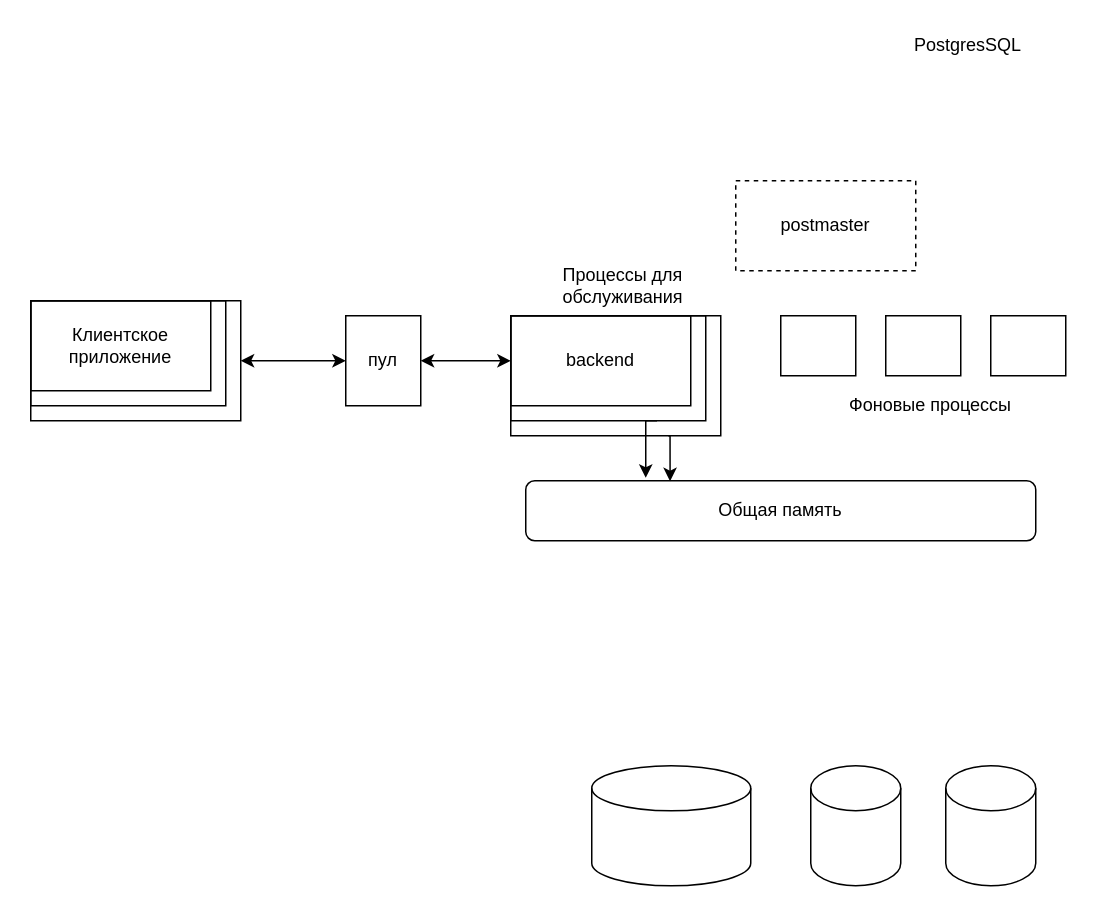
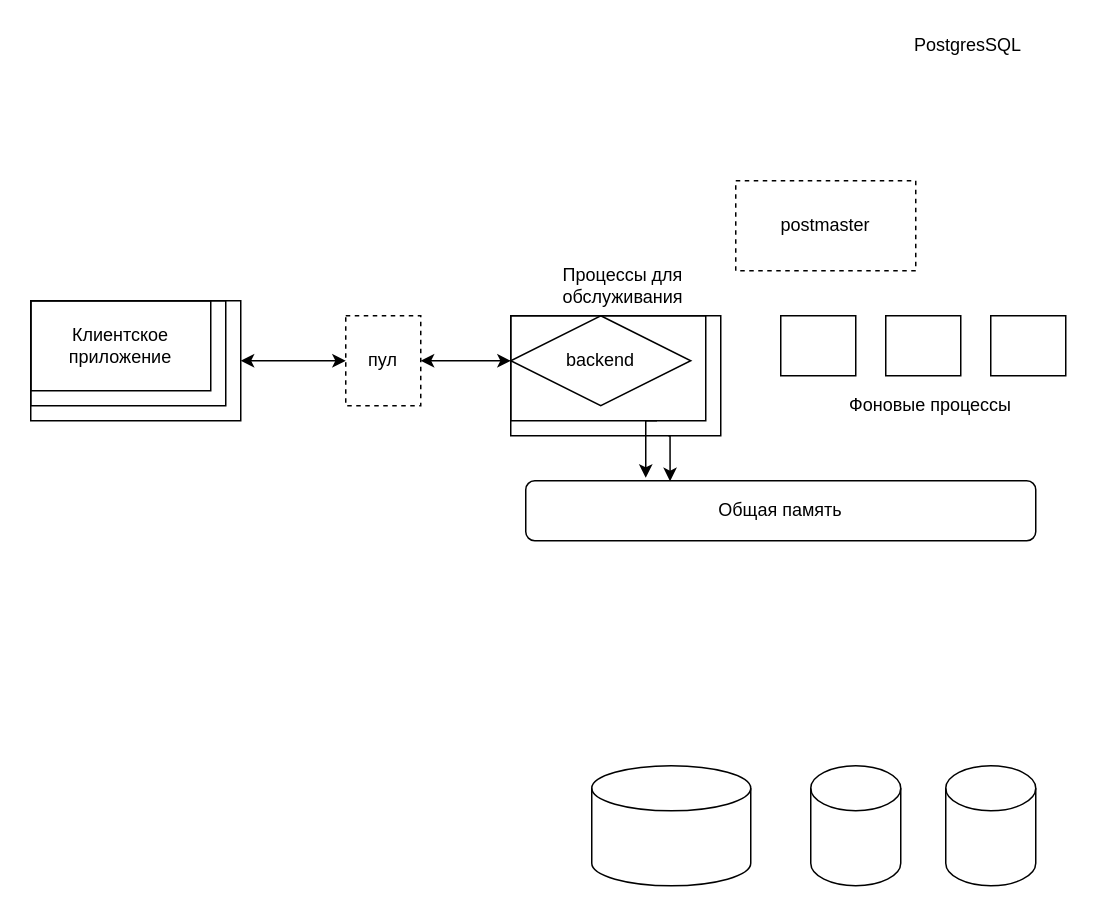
  <mxCell id="0" />
  <mxCell id="1" parent="0" />
  <mxCell id="2" value="Клиентское приложение" style="rounded=0;whiteSpace=wrap;html=1;" vertex="1" parent="1"><mxGeometry x="20" y="200" width="120" height="60" as="geometry" /></mxCell>
  <mxCell id="3" value="" style="rounded=0;whiteSpace=wrap;html=1;fillColor=none;" vertex="1" parent="1"><mxGeometry x="20" y="200" width="130" height="70" as="geometry" /></mxCell>
  <mxCell id="4" value="" style="rounded=0;whiteSpace=wrap;html=1;fillColor=none;" vertex="1" parent="1"><mxGeometry x="20" y="200" width="140" height="80" as="geometry" /></mxCell>
- <mxCell id="5" value="backend" style="rounded=0;whiteSpace=wrap;html=1;fillColor=none;" vertex="1" parent="1"><mxGeometry x="340" y="210" width="120" height="60" as="geometry" /></mxCell>
+ <mxCell id="5" value="backend" style="rhombus;whiteSpace=wrap;html=1;fillColor=none;" vertex="1" parent="1"><mxGeometry x="340" y="210" width="120" height="60" as="geometry" /></mxCell>
  <mxCell id="6" value="postmaster" style="rounded=0;whiteSpace=wrap;html=1;fillColor=none;dashed=1;" vertex="1" parent="1"><mxGeometry x="490" y="120" width="120" height="60" as="geometry" /></mxCell>
  <mxCell id="7" value="" style="rounded=0;whiteSpace=wrap;html=1;fillColor=none;" vertex="1" parent="1"><mxGeometry x="660" y="210" width="50" height="40" as="geometry" /></mxCell>
  <mxCell id="8" value="" style="rounded=0;whiteSpace=wrap;html=1;fillColor=none;" vertex="1" parent="1"><mxGeometry x="590" y="210" width="50" height="40" as="geometry" /></mxCell>
  <mxCell id="9" value="" style="rounded=0;whiteSpace=wrap;html=1;fillColor=none;" vertex="1" parent="1"><mxGeometry x="520" y="210" width="50" height="40" as="geometry" /></mxCell>
  <mxCell id="10" style="edgeStyle=orthogonalEdgeStyle;rounded=0;orthogonalLoop=1;jettySize=auto;html=1;entryX=0;entryY=0.375;entryDx=0;entryDy=0;entryPerimeter=0;startArrow=classic;startFill=1;" edge="1" parent="1" source="11" target="18"><mxGeometry relative="1" as="geometry" /></mxCell>
- <mxCell id="11" value="пул" style="rounded=0;whiteSpace=wrap;html=1;fillColor=none;" vertex="1" parent="1"><mxGeometry x="230" y="210" width="50" height="60" as="geometry" /></mxCell>
+ <mxCell id="11" value="пул" style="rounded=0;whiteSpace=wrap;html=1;fillColor=none;dashed=1;" vertex="1" parent="1"><mxGeometry x="230" y="210" width="50" height="60" as="geometry" /></mxCell>
  <mxCell id="12" value="PostgresSQL" style="text;html=1;strokeColor=none;fillColor=none;align=center;verticalAlign=middle;whiteSpace=wrap;rounded=0;" vertex="1" parent="1"><mxGeometry x="625" y="20" width="40" height="20" as="geometry" /></mxCell>
  <mxCell id="13" value="Фоновые процессы" style="text;html=1;strokeColor=none;fillColor=none;align=center;verticalAlign=middle;whiteSpace=wrap;rounded=0;" vertex="1" parent="1"><mxGeometry x="550" y="260" width="140" height="20" as="geometry" /></mxCell>
  <mxCell id="14" value="Общая память" style="rounded=1;whiteSpace=wrap;html=1;fillColor=none;" vertex="1" parent="1"><mxGeometry x="350" y="320" width="340" height="40" as="geometry" /></mxCell>
  <mxCell id="15" style="edgeStyle=orthogonalEdgeStyle;rounded=0;orthogonalLoop=1;jettySize=auto;html=1;exitX=0.75;exitY=1;exitDx=0;exitDy=0;" edge="1" parent="1" source="16"><mxGeometry relative="1" as="geometry"><mxPoint x="430" y="318" as="targetPoint" /><Array as="points"><mxPoint x="430" y="280" /><mxPoint x="430" y="318" /></Array></mxGeometry></mxCell>
  <mxCell id="16" value="" style="rounded=0;whiteSpace=wrap;html=1;fillColor=none;" vertex="1" parent="1"><mxGeometry x="340" y="210" width="130" height="70" as="geometry" /></mxCell>
  <mxCell id="17" style="edgeStyle=orthogonalEdgeStyle;rounded=0;orthogonalLoop=1;jettySize=auto;html=1;exitX=0.75;exitY=1;exitDx=0;exitDy=0;entryX=0.283;entryY=0.008;entryDx=0;entryDy=0;entryPerimeter=0;" edge="1" parent="1" source="18" target="14"><mxGeometry relative="1" as="geometry" /></mxCell>
  <mxCell id="18" value="" style="rounded=0;whiteSpace=wrap;html=1;fillColor=none;" vertex="1" parent="1"><mxGeometry x="340" y="210" width="140" height="80" as="geometry" /></mxCell>
  <mxCell id="19" value="" style="shape=cylinder3;whiteSpace=wrap;html=1;boundedLbl=1;backgroundOutline=1;size=15;fillColor=none;" vertex="1" parent="1"><mxGeometry x="394" y="510" width="106" height="80" as="geometry" /></mxCell>
  <mxCell id="20" value="" style="shape=cylinder3;whiteSpace=wrap;html=1;boundedLbl=1;backgroundOutline=1;size=15;fillColor=none;" vertex="1" parent="1"><mxGeometry x="540" y="510" width="60" height="80" as="geometry" /></mxCell>
  <mxCell id="21" value="" style="shape=cylinder3;whiteSpace=wrap;html=1;boundedLbl=1;backgroundOutline=1;size=15;fillColor=none;" vertex="1" parent="1"><mxGeometry x="630" y="510" width="60" height="80" as="geometry" /></mxCell>
  <mxCell id="22" value="" style="endArrow=classic;startArrow=classic;html=1;exitX=1;exitY=0.5;exitDx=0;exitDy=0;entryX=0;entryY=0.5;entryDx=0;entryDy=0;" edge="1" parent="1" source="4" target="11"><mxGeometry width="50" height="50" relative="1" as="geometry"><mxPoint x="280" y="310" as="sourcePoint" /><mxPoint x="330" y="260" as="targetPoint" /></mxGeometry></mxCell>
  <mxCell id="23" value="Процессы для обслуживания" style="text;html=1;strokeColor=none;fillColor=none;align=center;verticalAlign=middle;whiteSpace=wrap;rounded=0;" vertex="1" parent="1"><mxGeometry x="350" y="180" width="130" height="20" as="geometry" /></mxCell>
